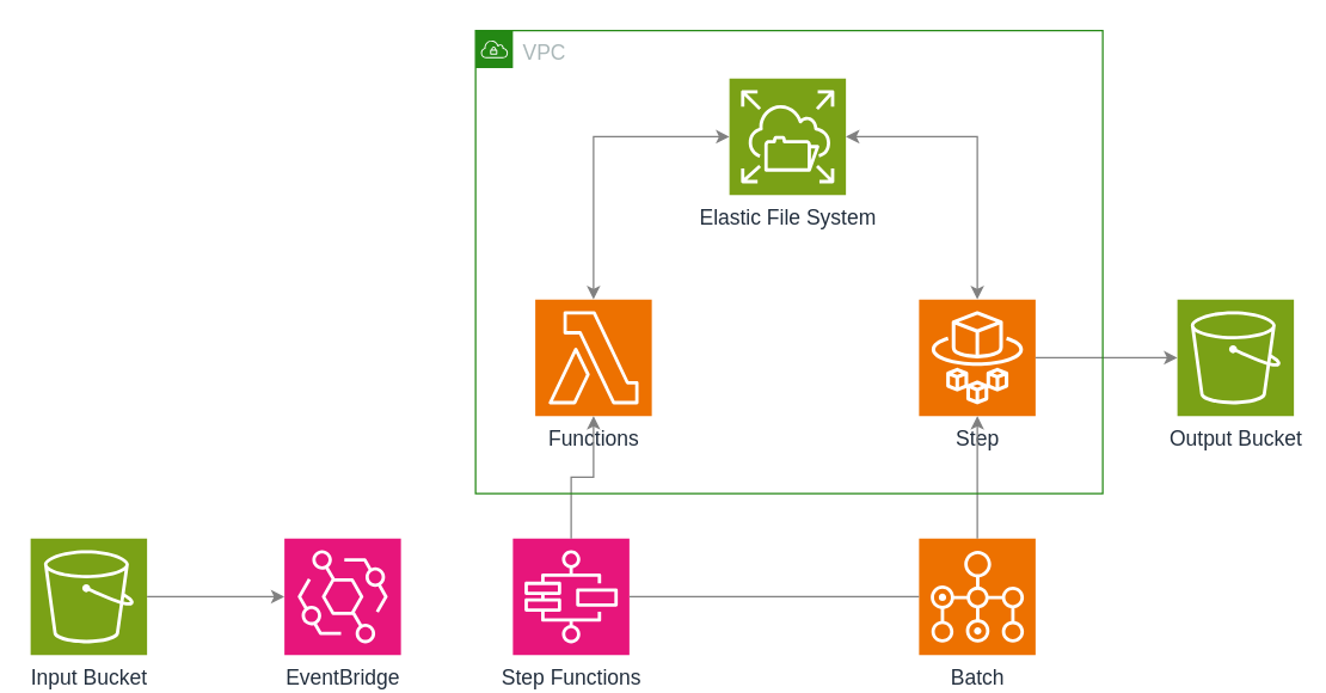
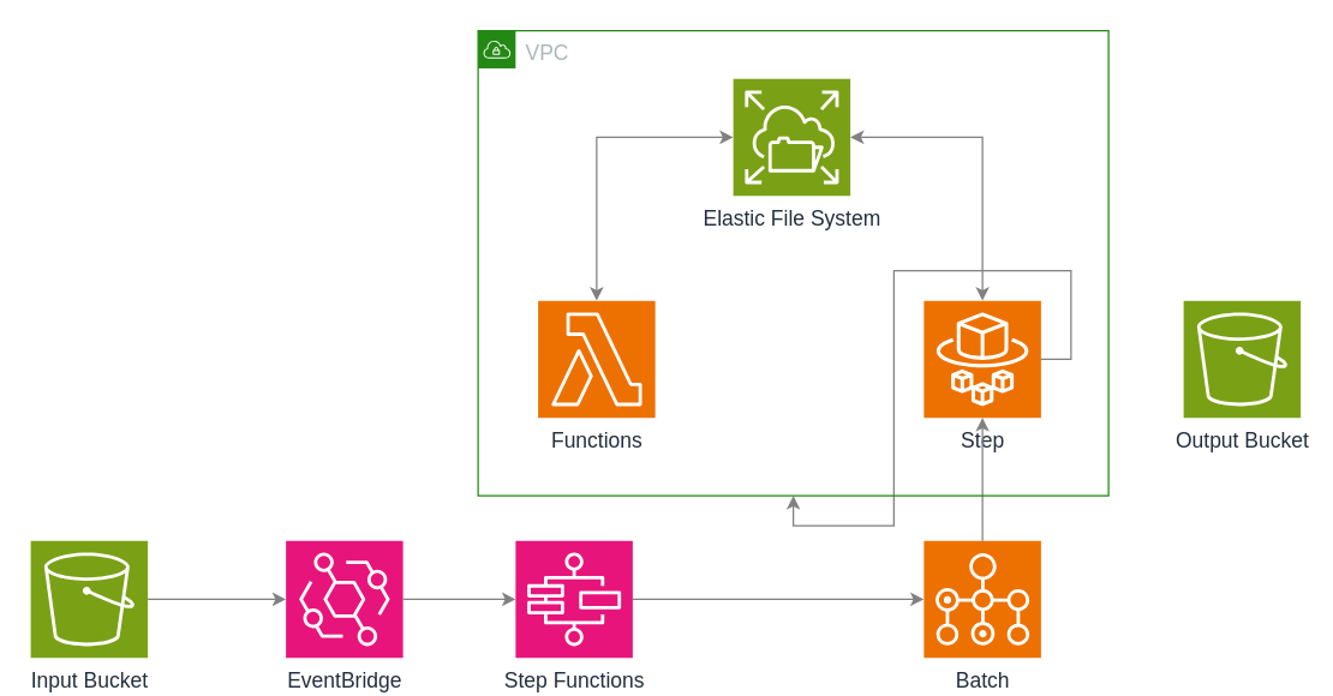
  <mxCell id="0" />
  <mxCell id="1" parent="0" />
  <mxCell id="2" value="Input Bucket" style="sketch=0;points=[[0,0,0],[0.25,0,0],[0.5,0,0],[0.75,0,0],[1,0,0],[0,1,0],[0.25,1,0],[0.5,1,0],[0.75,1,0],[1,1,0],[0,0.25,0],[0,0.5,0],[0,0.75,0],[1,0.25,0],[1,0.5,0],[1,0.75,0]];outlineConnect=0;fontColor=#232F3E;fillColor=#7AA116;strokeColor=#ffffff;dashed=0;verticalLabelPosition=bottom;verticalAlign=top;align=center;html=1;fontSize=14;fontStyle=0;aspect=fixed;shape=mxgraph.aws4.resourceIcon;resIcon=mxgraph.aws4.s3;" vertex="1" parent="1"><mxGeometry x="20" y="360" width="78" height="78" as="geometry" /></mxCell>
  <mxCell id="3" value="EventBridge" style="sketch=0;points=[[0,0,0],[0.25,0,0],[0.5,0,0],[0.75,0,0],[1,0,0],[0,1,0],[0.25,1,0],[0.5,1,0],[0.75,1,0],[1,1,0],[0,0.25,0],[0,0.5,0],[0,0.75,0],[1,0.25,0],[1,0.5,0],[1,0.75,0]];outlineConnect=0;fontColor=#232F3E;fillColor=#E7157B;strokeColor=#ffffff;dashed=0;verticalLabelPosition=bottom;verticalAlign=top;align=center;html=1;fontSize=14;fontStyle=0;aspect=fixed;shape=mxgraph.aws4.resourceIcon;resIcon=mxgraph.aws4.eventbridge;" vertex="1" parent="1"><mxGeometry x="190" y="360" width="78" height="78" as="geometry" /></mxCell>
  <mxCell id="4" value="Step Functions" style="sketch=0;points=[[0,0,0],[0.25,0,0],[0.5,0,0],[0.75,0,0],[1,0,0],[0,1,0],[0.25,1,0],[0.5,1,0],[0.75,1,0],[1,1,0],[0,0.25,0],[0,0.5,0],[0,0.75,0],[1,0.25,0],[1,0.5,0],[1,0.75,0]];outlineConnect=0;fontColor=#232F3E;fillColor=#E7157B;strokeColor=#ffffff;dashed=0;verticalLabelPosition=bottom;verticalAlign=top;align=center;html=1;fontSize=14;fontStyle=0;aspect=fixed;shape=mxgraph.aws4.resourceIcon;resIcon=mxgraph.aws4.step_functions;" vertex="1" parent="1"><mxGeometry x="343" y="360" width="78" height="78" as="geometry" /></mxCell>
  <mxCell id="5" value="Batch" style="sketch=0;points=[[0,0,0],[0.25,0,0],[0.5,0,0],[0.75,0,0],[1,0,0],[0,1,0],[0.25,1,0],[0.5,1,0],[0.75,1,0],[1,1,0],[0,0.25,0],[0,0.5,0],[0,0.75,0],[1,0.25,0],[1,0.5,0],[1,0.75,0]];outlineConnect=0;fontColor=#232F3E;fillColor=#ED7100;strokeColor=#ffffff;dashed=0;verticalLabelPosition=bottom;verticalAlign=top;align=center;html=1;fontSize=14;fontStyle=0;aspect=fixed;shape=mxgraph.aws4.resourceIcon;resIcon=mxgraph.aws4.batch;" vertex="1" parent="1"><mxGeometry x="615" y="360" width="78" height="78" as="geometry" /></mxCell>
  <mxCell id="6" value="Functions" style="sketch=0;points=[[0,0,0],[0.25,0,0],[0.5,0,0],[0.75,0,0],[1,0,0],[0,1,0],[0.25,1,0],[0.5,1,0],[0.75,1,0],[1,1,0],[0,0.25,0],[0,0.5,0],[0,0.75,0],[1,0.25,0],[1,0.5,0],[1,0.75,0]];outlineConnect=0;fontColor=#232F3E;fillColor=#ED7100;strokeColor=#ffffff;dashed=0;verticalLabelPosition=bottom;verticalAlign=top;align=center;html=1;fontSize=14;fontStyle=0;aspect=fixed;shape=mxgraph.aws4.resourceIcon;resIcon=mxgraph.aws4.lambda;" vertex="1" parent="1"><mxGeometry x="358" y="200" width="78" height="78" as="geometry" /></mxCell>
  <mxCell id="7" value="Step" style="sketch=0;points=[[0,0,0],[0.25,0,0],[0.5,0,0],[0.75,0,0],[1,0,0],[0,1,0],[0.25,1,0],[0.5,1,0],[0.75,1,0],[1,1,0],[0,0.25,0],[0,0.5,0],[0,0.75,0],[1,0.25,0],[1,0.5,0],[1,0.75,0]];outlineConnect=0;fontColor=#232F3E;fillColor=#ED7100;strokeColor=#ffffff;dashed=0;verticalLabelPosition=bottom;verticalAlign=top;align=center;html=1;fontSize=14;fontStyle=0;aspect=fixed;shape=mxgraph.aws4.resourceIcon;resIcon=mxgraph.aws4.fargate;" vertex="1" parent="1"><mxGeometry x="615" y="200" width="78" height="78" as="geometry" /></mxCell>
  <mxCell id="8" value="Elastic File System" style="sketch=0;points=[[0,0,0],[0.25,0,0],[0.5,0,0],[0.75,0,0],[1,0,0],[0,1,0],[0.25,1,0],[0.5,1,0],[0.75,1,0],[1,1,0],[0,0.25,0],[0,0.5,0],[0,0.75,0],[1,0.25,0],[1,0.5,0],[1,0.75,0]];outlineConnect=0;fontColor=#232F3E;fillColor=#7AA116;strokeColor=#ffffff;dashed=0;verticalLabelPosition=bottom;verticalAlign=top;align=center;html=1;fontSize=14;fontStyle=0;aspect=fixed;shape=mxgraph.aws4.resourceIcon;resIcon=mxgraph.aws4.elastic_file_system;" vertex="1" parent="1"><mxGeometry x="488" y="52" width="78" height="78" as="geometry" /></mxCell>
  <mxCell id="9" value="Output Bucket" style="sketch=0;points=[[0,0,0],[0.25,0,0],[0.5,0,0],[0.75,0,0],[1,0,0],[0,1,0],[0.25,1,0],[0.5,1,0],[0.75,1,0],[1,1,0],[0,0.25,0],[0,0.5,0],[0,0.75,0],[1,0.25,0],[1,0.5,0],[1,0.75,0]];outlineConnect=0;fontColor=#232F3E;fillColor=#7AA116;strokeColor=#ffffff;dashed=0;verticalLabelPosition=bottom;verticalAlign=top;align=center;html=1;fontSize=14;fontStyle=0;aspect=fixed;shape=mxgraph.aws4.resourceIcon;resIcon=mxgraph.aws4.s3;" vertex="1" parent="1"><mxGeometry x="788" y="200" width="78" height="78" as="geometry" /></mxCell>
  <mxCell id="10" style="edgeStyle=orthogonalEdgeStyle;rounded=0;orthogonalLoop=1;jettySize=auto;html=1;entryX=0;entryY=0.5;entryDx=0;entryDy=0;entryPerimeter=0;fontSize=14;strokeColor=#808080;" edge="1" parent="1" source="2" target="3"><mxGeometry relative="1" as="geometry" /></mxCell>
+ <mxCell id="11" style="edgeStyle=orthogonalEdgeStyle;rounded=0;orthogonalLoop=1;jettySize=auto;html=1;entryX=0;entryY=0.5;entryDx=0;entryDy=0;entryPerimeter=0;fontSize=14;strokeColor=#808080;" edge="1" parent="1" source="3" target="4"><mxGeometry relative="1" as="geometry" /></mxCell>
  <mxCell id="12" style="edgeStyle=orthogonalEdgeStyle;rounded=0;orthogonalLoop=1;jettySize=auto;html=1;entryX=0;entryY=0.5;entryDx=0;entryDy=0;entryPerimeter=0;startArrow=classic;startFill=1;fontSize=14;strokeColor=#808080;exitX=0.5;exitY=0;exitDx=0;exitDy=0;exitPerimeter=0;" edge="1" parent="1" source="6" target="8"><mxGeometry relative="1" as="geometry"><Array as="points"><mxPoint x="397" y="91" /></Array></mxGeometry></mxCell>
  <mxCell id="13" style="edgeStyle=orthogonalEdgeStyle;rounded=0;orthogonalLoop=1;jettySize=auto;html=1;entryX=1;entryY=0.5;entryDx=0;entryDy=0;entryPerimeter=0;startArrow=classic;startFill=1;fontSize=14;strokeColor=#808080;" edge="1" parent="1" source="7" target="8"><mxGeometry relative="1" as="geometry"><Array as="points"><mxPoint x="654" y="91" /></Array></mxGeometry></mxCell>
- <mxCell id="14" style="edgeStyle=orthogonalEdgeStyle;rounded=0;orthogonalLoop=1;jettySize=auto;html=1;exitX=1;exitY=0.5;exitDx=0;exitDy=0;exitPerimeter=0;entryX=0;entryY=0.5;entryDx=0;entryDy=0;entryPerimeter=0;fontSize=14;strokeColor=#808080;" edge="1" parent="1" source="7" target="9"><mxGeometry relative="1" as="geometry" /></mxCell>
- <mxCell id="15" style="edgeStyle=orthogonalEdgeStyle;rounded=0;orthogonalLoop=1;jettySize=auto;html=1;exitX=0.5;exitY=0;exitDx=0;exitDy=0;exitPerimeter=0;entryX=0.5;entryY=1;entryDx=0;entryDy=0;entryPerimeter=0;fontSize=14;strokeColor=#808080;startArrow=none;startFill=0;" edge="1" parent="1" source="4" target="6"><mxGeometry relative="1" as="geometry" /></mxCell>
- <mxCell id="16" style="edgeStyle=orthogonalEdgeStyle;rounded=0;orthogonalLoop=1;jettySize=auto;html=1;exitX=1;exitY=0.5;exitDx=0;exitDy=0;exitPerimeter=0;entryX=0;entryY=0.5;entryDx=0;entryDy=0;entryPerimeter=0;fontSize=14;strokeColor=#808080;startArrow=none;startFill=0;endArrow=none;" edge="1" parent="1" source="4" target="5"><mxGeometry relative="1" as="geometry" /></mxCell>
+ <mxCell id="14" style="edgeStyle=orthogonalEdgeStyle;rounded=0;orthogonalLoop=1;jettySize=auto;html=1;exitX=1;exitY=0.5;exitDx=0;exitDy=0;exitPerimeter=0;fontSize=14;strokeColor=#808080;" edge="1" parent="1" source="7" target="18"><mxGeometry relative="1" as="geometry" /></mxCell>
+ <mxCell id="16" style="edgeStyle=orthogonalEdgeStyle;rounded=0;orthogonalLoop=1;jettySize=auto;html=1;exitX=1;exitY=0.5;exitDx=0;exitDy=0;exitPerimeter=0;entryX=0;entryY=0.5;entryDx=0;entryDy=0;entryPerimeter=0;fontSize=14;strokeColor=#808080;startArrow=none;startFill=0;" edge="1" parent="1" source="4" target="5"><mxGeometry relative="1" as="geometry" /></mxCell>
  <mxCell id="17" style="edgeStyle=orthogonalEdgeStyle;rounded=0;orthogonalLoop=1;jettySize=auto;html=1;exitX=0.5;exitY=0;exitDx=0;exitDy=0;exitPerimeter=0;entryX=0.5;entryY=1;entryDx=0;entryDy=0;entryPerimeter=0;fontSize=14;strokeColor=#808080;startArrow=none;startFill=0;" edge="1" parent="1" source="5" target="7"><mxGeometry relative="1" as="geometry" /></mxCell>
  <mxCell id="18" value="VPC" style="points=[[0,0],[0.25,0],[0.5,0],[0.75,0],[1,0],[1,0.25],[1,0.5],[1,0.75],[1,1],[0.75,1],[0.5,1],[0.25,1],[0,1],[0,0.75],[0,0.5],[0,0.25]];outlineConnect=0;gradientColor=none;html=1;whiteSpace=wrap;fontSize=14;fontStyle=0;container=1;pointerEvents=0;collapsible=0;recursiveResize=0;shape=mxgraph.aws4.group;grIcon=mxgraph.aws4.group_vpc;strokeColor=#248814;fillColor=none;verticalAlign=top;align=left;spacingLeft=30;fontColor=#AAB7B8;dashed=0;" vertex="1" parent="1"><mxGeometry x="318" y="20" width="420" height="310" as="geometry" /></mxCell>
